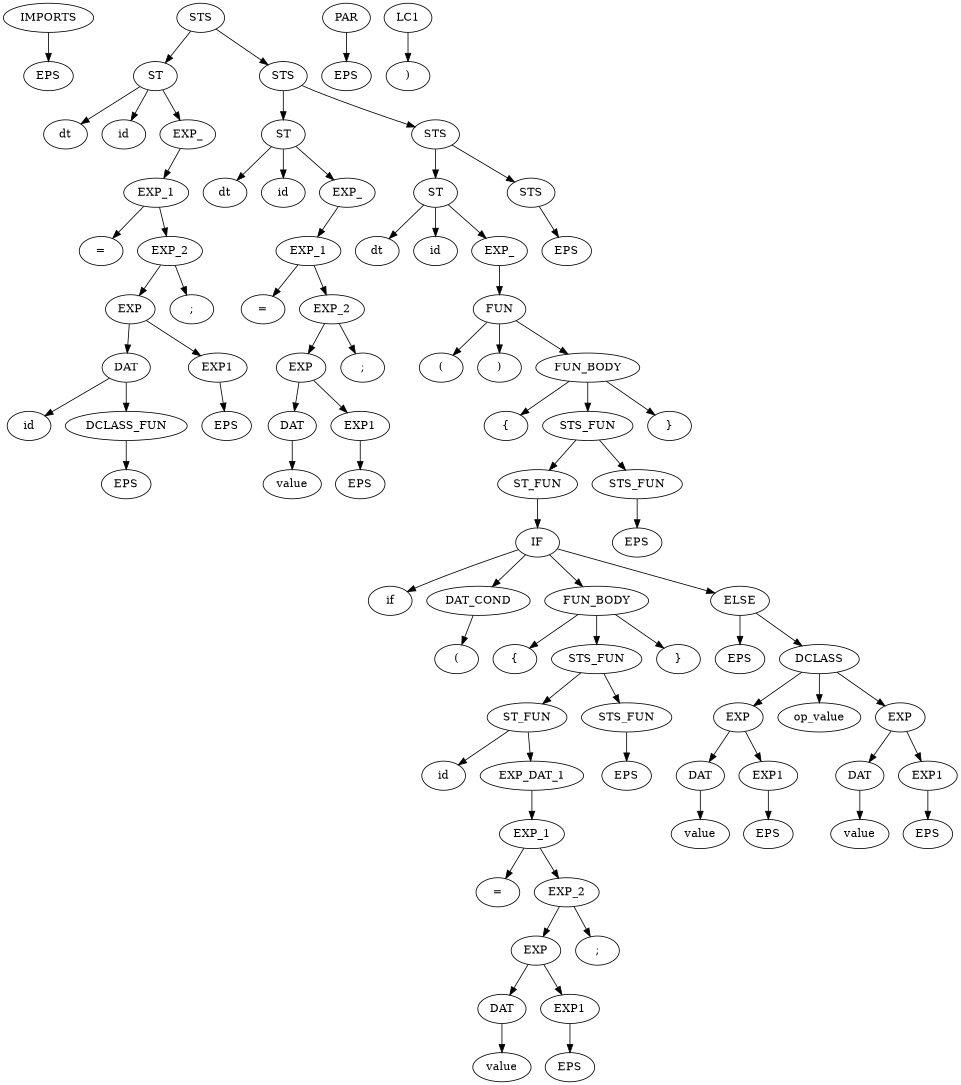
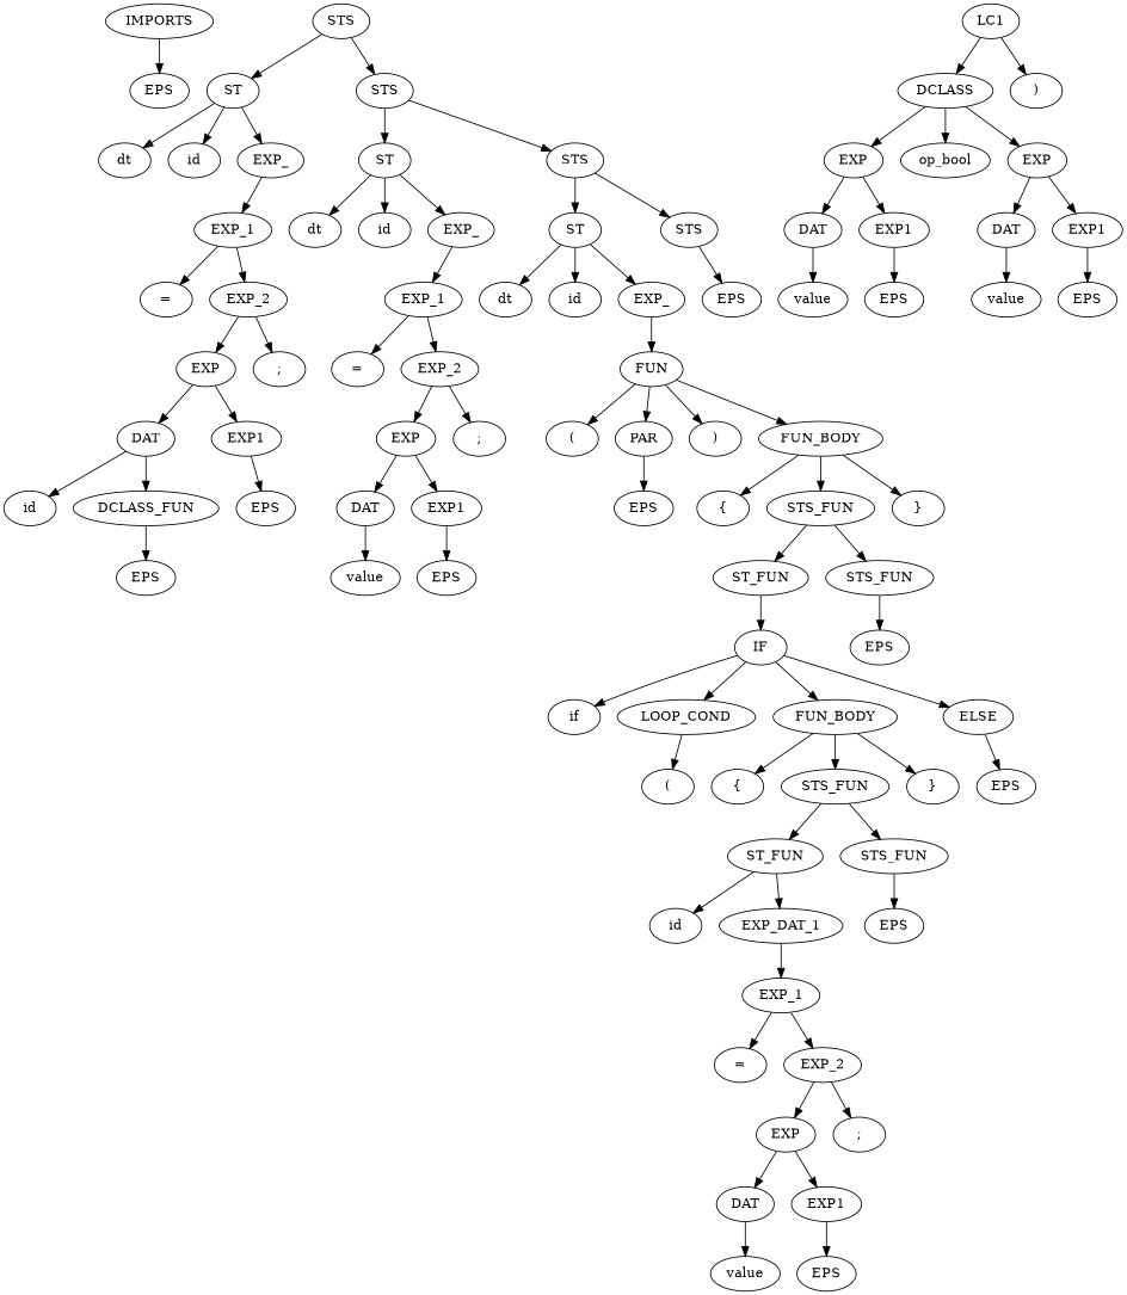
  digraph {
    n1 [label=IMPORTS]
    n2 [label=EPS]
    n3 [label=STS]
    n4 [label=ST]
    n5 [label=STS]
    n6 [label=dt]
    n7 [label=id]
    n8 [label=EXP_]
    n9 [label=ST]
    n10 [label=STS]
    n11 [label=EXP_1]
    n12 [label=dt]
    n13 [label=id]
    n14 [label=EXP_]
    n15 [label=ST]
    n16 [label=STS]
    n17 [label="="]
    n18 [label=EXP_2]
    n19 [label=EXP]
    n20 [label=";"]
    n21 [label=DAT]
    n22 [label=EXP1]
    n23 [label=id]
    n24 [label=DCLASS_FUN]
    n25 [label=EPS]
    n26 [label=EPS]
    n27 [label=EXP_1]
    n28 [label=dt]
    n29 [label=id]
    n30 [label=EXP_]
    n31 [label=EPS]
    n32 [label="="]
    n33 [label=EXP_2]
    n34 [label=EXP]
    n35 [label=";"]
    n36 [label=DAT]
    n37 [label=EXP1]
    n38 [label=value]
    n39 [label=EPS]
    n40 [label=FUN]
    n41 [label="("]
    n42 [label=PAR]
    n43 [label=")"]
    n44 [label=FUN_BODY]
    n45 [label=EPS]
    n46 [label="{"]
    n47 [label=STS_FUN]
    n48 [label="}"]
    n49 [label=ST_FUN]
    n50 [label=STS_FUN]
    n51 [label=IF]
    n52 [label=EPS]
    n53 [label=if]
-   n54 [label=DAT_COND]
+   n54 [label=LOOP_COND]
    n55 [label=FUN_BODY]
    n56 [label=ELSE]
    n57 [label="("]
    n58 [label="{"]
    n59 [label=STS_FUN]
    n60 [label="}"]
    n61 [label=EPS]
    n62 [label=LC1]
    n63 [label=DCLASS]
    n64 [label=")"]
    n65 [label=ST_FUN]
    n66 [label=STS_FUN]
    n67 [label=EXP]
-   n68 [label=op_value]
+   n68 [label=op_bool]
    n69 [label=EXP]
    n70 [label=DAT]
    n71 [label=EXP1]
    n72 [label=DAT]
    n73 [label=EXP1]
    n74 [label=value]
    n75 [label=EPS]
    n76 [label=value]
    n77 [label=EPS]
    n78 [label=id]
    n79 [label=EXP_DAT_1]
    n80 [label=EPS]
    n81 [label=EXP_1]
    n82 [label="="]
    n83 [label=EXP_2]
    n84 [label=EXP]
    n85 [label=";"]
    n86 [label=DAT]
    n87 [label=EXP1]
    n88 [label=value]
    n89 [label=EPS]
    n1 -> n2
    n3 -> n4
    n3 -> n5
    n4 -> n6
    n4 -> n7
    n4 -> n8
    n5 -> n9
    n5 -> n10
    n8 -> n11
    n9 -> n12
    n9 -> n13
    n9 -> n14
    n10 -> n15
    n10 -> n16
    n11 -> n17
    n11 -> n18
    n14 -> n27
    n15 -> n28
    n15 -> n29
    n15 -> n30
    n16 -> n31
    n18 -> n19
    n18 -> n20
    n19 -> n21
    n19 -> n22
    n21 -> n23
    n21 -> n24
    n22 -> n25
    n24 -> n26
    n27 -> n32
    n27 -> n33
    n30 -> n40
    n33 -> n34
    n33 -> n35
    n34 -> n36
    n34 -> n37
    n36 -> n38
    n37 -> n39
    n40 -> n41
+   n40 -> n42
    n40 -> n43
    n40 -> n44
    n42 -> n45
    n44 -> n46
    n44 -> n47
    n44 -> n48
    n47 -> n49
    n47 -> n50
    n49 -> n51
    n50 -> n52
    n51 -> n53
    n51 -> n54
    n51 -> n55
    n51 -> n56
    n54 -> n57
    n55 -> n58
    n55 -> n59
    n55 -> n60
    n56 -> n61
    n59 -> n65
    n59 -> n66
-   n56 -> n63
+   n62 -> n63
    n62 -> n64
    n63 -> n67
    n63 -> n68
    n63 -> n69
    n65 -> n78
    n65 -> n79
    n66 -> n80
    n67 -> n70
    n67 -> n71
    n69 -> n72
    n69 -> n73
    n70 -> n74
    n71 -> n75
    n72 -> n76
    n73 -> n77
    n79 -> n81
    n81 -> n82
    n81 -> n83
    n83 -> n84
    n83 -> n85
    n84 -> n86
    n84 -> n87
    n86 -> n88
    n87 -> n89
  }
